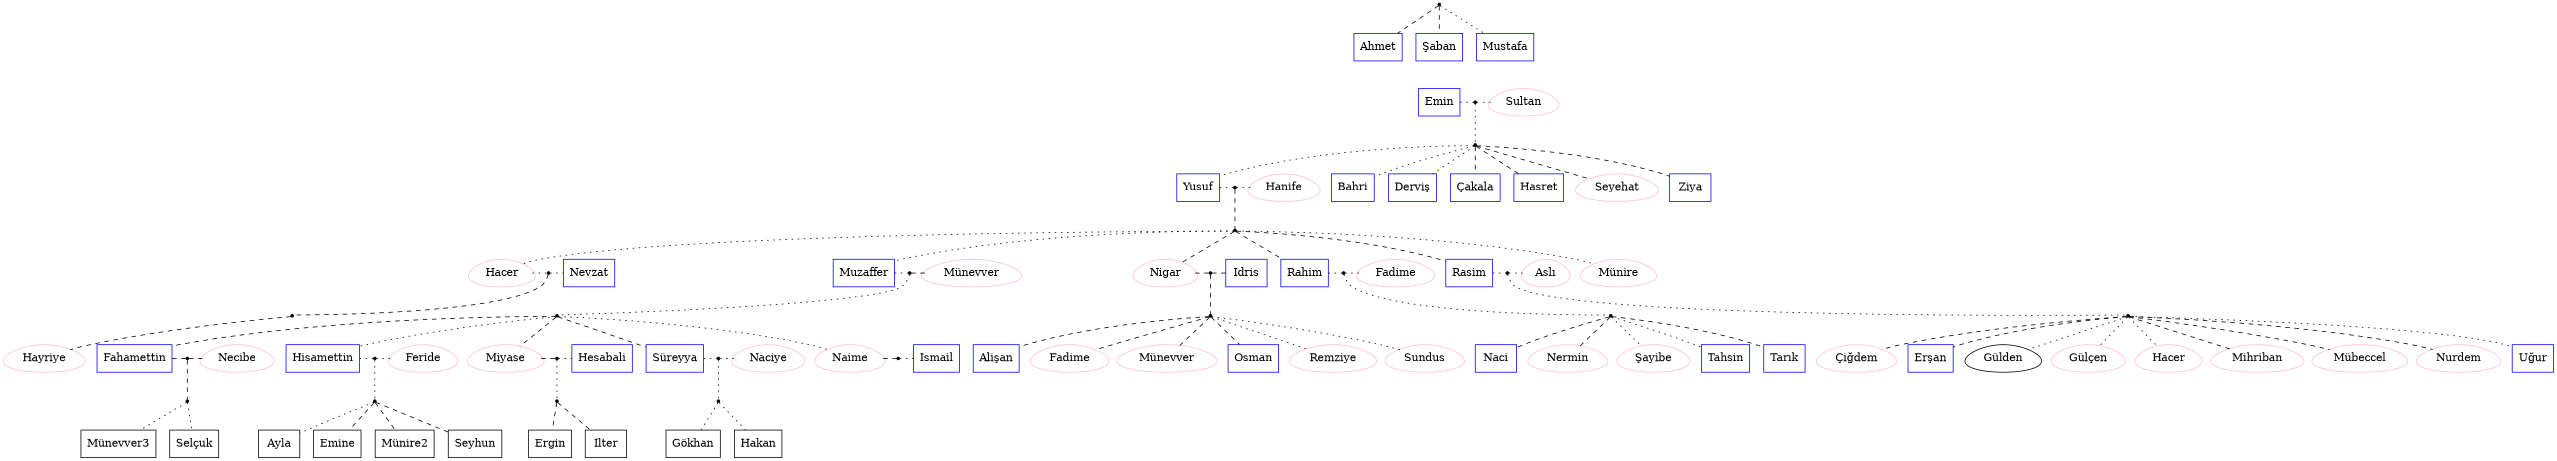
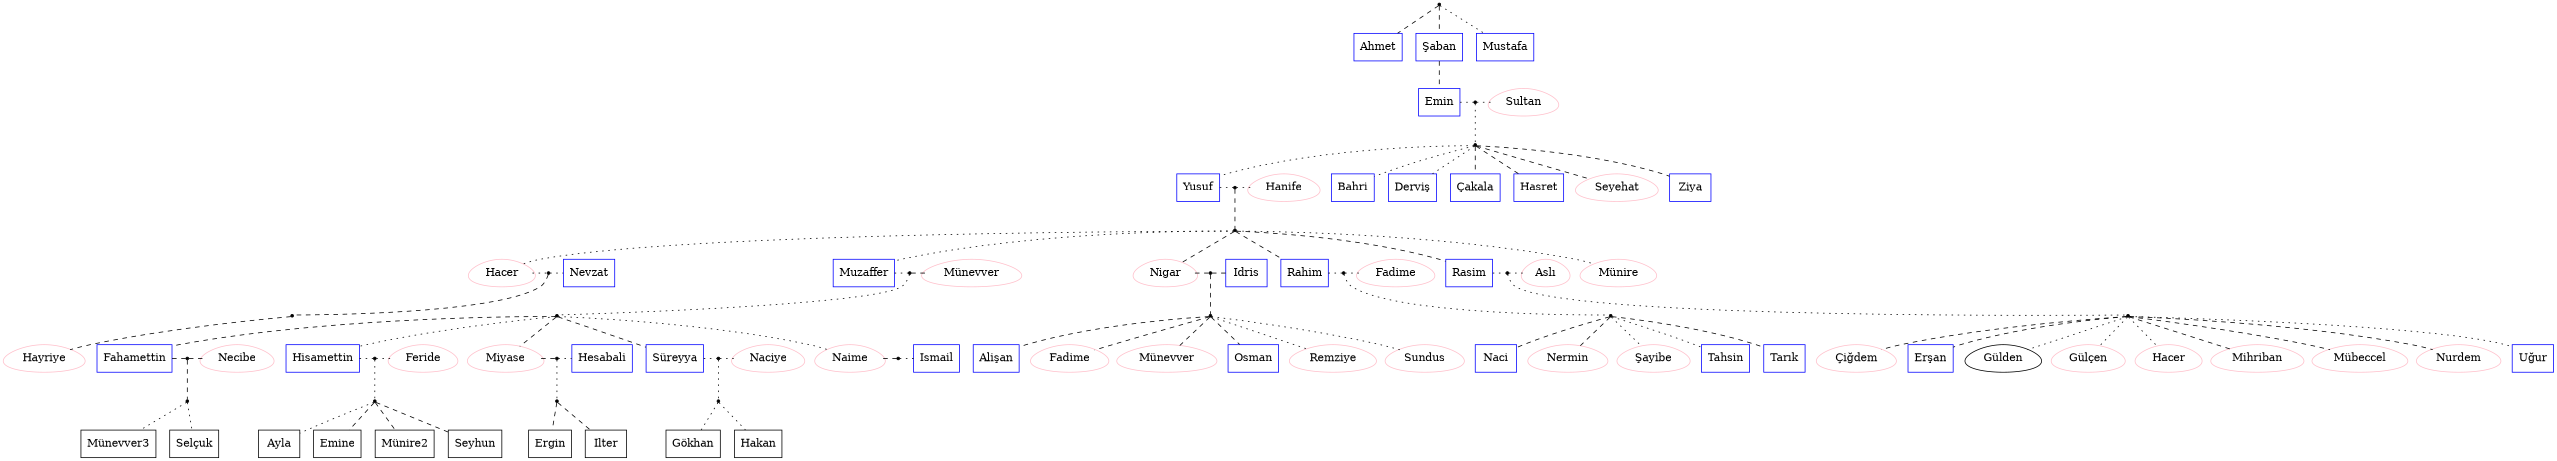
  digraph {
    node [regular=0 shape=box]
    edge [dir=none style=dotted]
    Emin [color=blue]
    aa20 [shape=point regular=""]
    Sultan [color=pink shape=egg]
    Yusuf [color=blue]
    aa30 [shape=point regular=""]
    Hanife [color=pink shape=egg]
    Hacer [color=pink shape=egg]
    aa40 [shape=point regular=""]
    Nevzat [color=blue]
    Muzaffer [color=blue]
    ba40 [shape=point regular=""]
    "Münevver" [color=pink shape=egg]
    Nigar [color=pink shape=egg]
    ca40 [shape=point regular=""]
    Idris [color=blue]
    Rahim [color=blue]
    da40 [shape=point regular=""]
    Fadime [color=pink shape=egg]
    Rasim [color=blue]
    ea40 [shape=point regular=""]
    "Aslı" [color=pink shape=egg]
    Fahamettin [color=blue]
    ba50 [shape=point regular=""]
    Necibe [color=pink shape=egg]
    Hisamettin [color=blue]
    bb50 [shape=point regular=""]
    Feride [color=pink shape=egg]
    Miyase [color=pink shape=egg]
    bc50 [shape=point regular=""]
    Hesabali [color=blue]
    "Süreyya" [color=blue]
    be50 [shape=point regular=""]
    Naciye [color=pink shape=egg]
    Naime [color=pink shape=egg]
    bd50 [shape=point regular=""]
    Ismail [color=blue]
    aa25 [shape=point regular=""]
    aa35 [shape=point regular=""]
    aa45 [shape=point regular=""]
    ba45 [shape=point regular=""]
    ca45 [shape=point regular=""]
    da45 [shape=point regular=""]
    ea45 [shape=point regular=""]
    ba55 [shape=point regular=""]
    bb55 [shape=point regular=""]
    bc55 [shape=point regular=""]
    be55 [shape=point regular=""]
    aa00 [shape=point regular=""]
    Ahmet [color=blue]
    "Şaban" [color=blue]
    Mustafa [color=blue]
    Bahri [color=blue]
    "Derviş" [color=blue]
    "Çakala" [color=blue]
    Hasret [color=blue]
    Seyehat [color=pink shape=egg]
    Ziya [color=blue]
    "Münire" [color=pink shape=egg]
    Hayriye [color=pink shape=egg]
    "Alişan" [color=blue]
    n61 [color=pink label=Fadime shape=egg]
    n62 [color=pink label="Münevver" shape=egg]
    Osman [color=blue]
    Remziye [color=pink shape=egg]
    Sundus [color=pink shape=egg]
    Naci [color=blue]
    Nermin [color=pink shape=egg]
    "Şayibe" [color=pink shape=egg]
    Tahsin [color=blue]
    "Tarık" [color=blue]
    "Çiğdem" [color=pink shape=egg]
    "Erşan" [color=blue]
    "Gülden" [color=black shape=egg]
    "Gülçen" [color=pink shape=egg]
    n75 [color=pink label=Hacer shape=egg]
    Mihriban [color=pink shape=egg]
    "Mübeccel" [color=pink shape=egg]
    Nurdem [color=pink shape=egg]
    "Uğur" [color=blue]
    "Münevver3" [regular=""]
    "Selçuk" [regular=""]
    Ayla [regular=""]
    Emine [regular=""]
    "Münire2" [regular=""]
    Seyhun [regular=""]
    Ergin [regular=""]
    Ilter [regular=""]
    "Gökhan" [regular=""]
    Hakan [regular=""]
    subgraph sub_1 {
      rank=same
      Emin
      aa20
      Sultan
    }
    subgraph sub_2 {
      rank=same
      Yusuf
      aa30
      Hanife
    }
    subgraph sub_3 {
      rank=same
      Hacer
      aa40
      Nevzat
    }
    subgraph sub_4 {
      rank=same
      Muzaffer
      ba40
      "Münevver"
    }
    subgraph sub_5 {
      rank=same
      Nigar
      ca40
      Idris
    }
    subgraph sub_6 {
      rank=same
      Rahim
      da40
      Fadime
    }
    subgraph sub_7 {
      rank=same
      Rasim
      ea40
      "Aslı"
    }
    subgraph sub_8 {
      rank=same
      Fahamettin
      ba50
      Necibe
    }
    subgraph sub_9 {
      rank=same
      Hisamettin
      bb50
      Feride
    }
    subgraph sub_10 {
      rank=same
      Miyase
      bc50
      Hesabali
    }
    subgraph sub_11 {
      rank=same
      "Süreyya"
      be50
      Naciye
    }
    subgraph sub_12 {
      rank=same
      Naime
      bd50
      Ismail
    }
    Emin -> aa20
    aa20 -> Sultan
    aa20 -> aa25
    Yusuf -> aa30
    aa30 -> Hanife
    aa30 -> aa35 [style=dashed]
    Hacer -> aa40
    aa40 -> Nevzat
    aa40 -> aa45 [style=dashed]
    Muzaffer -> ba40
    ba40 -> "Münevver" [style=dashed]
    ba40 -> ba45
    Nigar -> ca40 [style=dashed]
    ca40 -> Idris [style=dashed]
    ca40 -> ca45 [style=dashed]
    Rahim -> da40
    da40 -> Fadime
    da40 -> da45
    Rasim -> ea40
    ea40 -> "Aslı"
    ea40 -> ea45
    Fahamettin -> ba50 [style=dashed]
    ba50 -> Necibe [style=dashed]
    ba50 -> ba55 [style=dashed]
    Hisamettin -> bb50
    bb50 -> Feride
    bb50 -> bb55
    Miyase -> bc50 [style=dashed]
    bc50 -> Hesabali
    bc50 -> bc55
    "Süreyya" -> be50
    be50 -> Naciye
    be50 -> be55
    Naime -> bd50 [style=dashed]
    bd50 -> Ismail
    aa25 -> Yusuf
    aa25 -> Bahri
    aa25 -> "Derviş"
    aa25 -> "Çakala" [style=dashed]
    aa25 -> Hasret [style=dashed]
    aa25 -> Seyehat [style=dashed]
    aa25 -> Ziya [style=dashed]
    aa35 -> Hacer
    aa35 -> Muzaffer
    aa35 -> Nigar [style=dashed]
    aa35 -> Rahim [style=dashed]
    aa35 -> Rasim [style=dashed]
    aa35 -> "Münire"
    aa45 -> Hayriye [style=dashed]
    ba45 -> Fahamettin [style=dashed]
    ba45 -> Hisamettin
    ba45 -> Miyase [style=dashed]
    ba45 -> "Süreyya" [style=dashed]
    ba45 -> Naime
    ca45 -> "Alişan" [style=dashed]
    ca45 -> n61 [style=dashed]
    ca45 -> n62 [style=dashed]
    ca45 -> Osman [style=dashed]
    ca45 -> Remziye
    ca45 -> Sundus
    da45 -> Naci [style=dashed]
    da45 -> Nermin [style=dashed]
    da45 -> "Şayibe"
    da45 -> Tahsin
    da45 -> "Tarık" [style=dashed]
    ea45 -> "Çiğdem" [style=dashed]
    ea45 -> "Erşan" [style=dashed]
    ea45 -> "Gülden"
    ea45 -> "Gülçen"
    ea45 -> n75
    ea45 -> Mihriban [style=dashed]
    ea45 -> "Mübeccel" [style=dashed]
    ea45 -> Nurdem [style=dashed]
    ea45 -> "Uğur"
    ba55 -> "Münevver3"
    ba55 -> "Selçuk"
    bb55 -> Ayla
    bb55 -> Emine [style=dashed]
    bb55 -> "Münire2" [style=dashed]
    bb55 -> Seyhun [style=dashed]
    bc55 -> Ergin [style=dashed]
    bc55 -> Ilter [style=dashed]
    be55 -> "Gökhan"
    be55 -> Hakan
    aa00 -> Ahmet [style=dashed]
    aa00 -> "Şaban" [style=dashed]
    aa00 -> Mustafa
+   "Şaban" -> Emin [style=dashed]
  }
